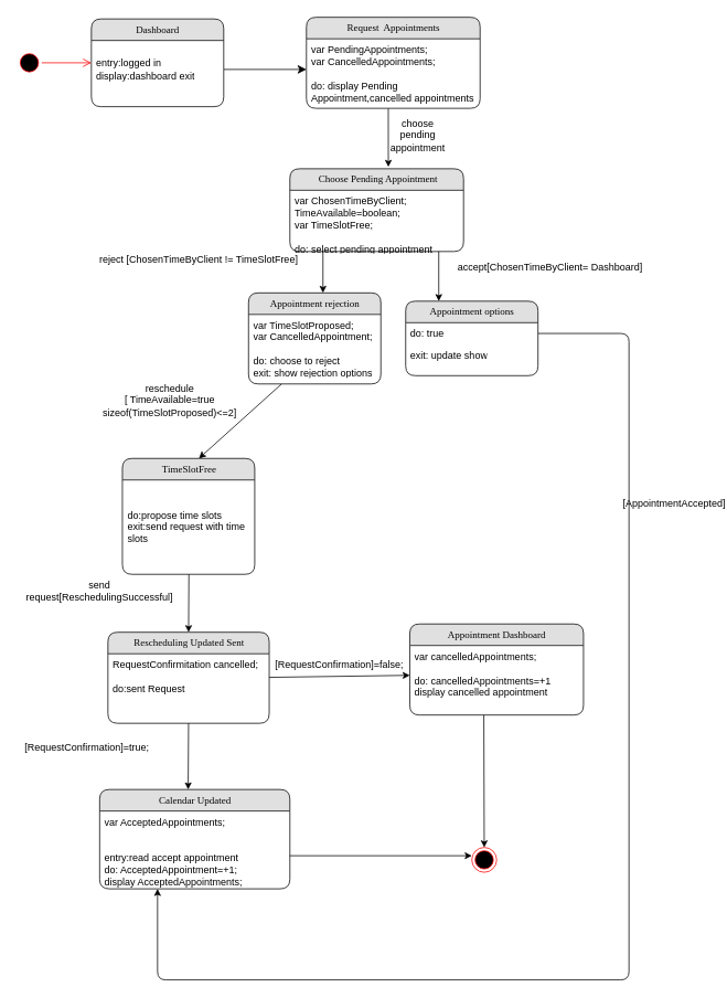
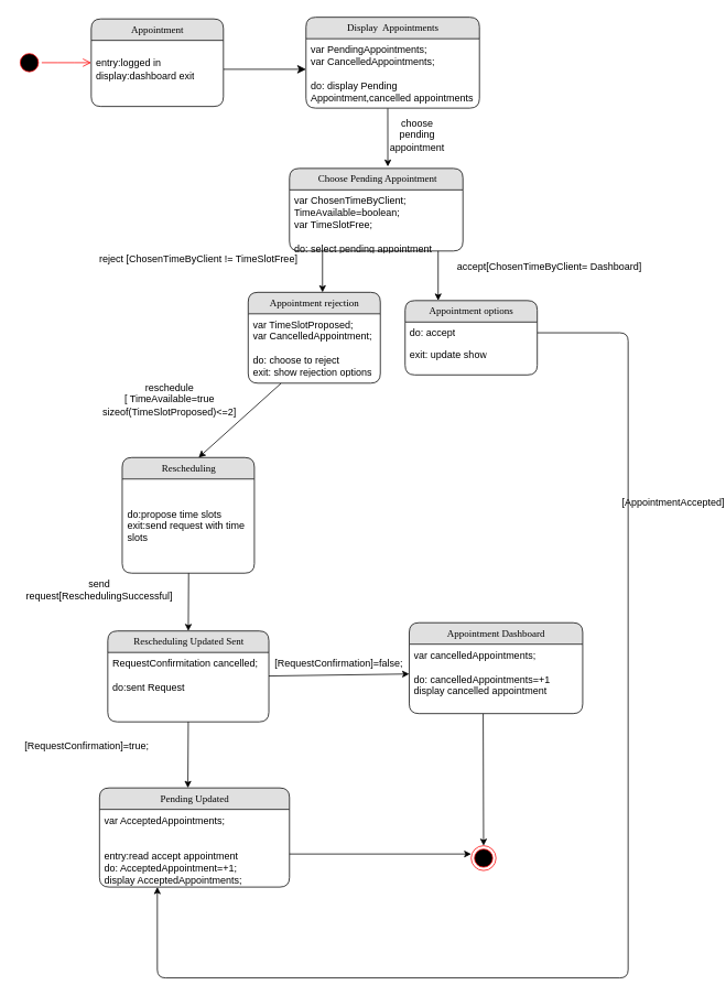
  <mxCell id="0" />
  <mxCell id="1" parent="0" />
  <mxCell id="2" style="edgeStyle=orthogonalEdgeStyle;html=1;labelBackgroundColor=none;startFill=0;startSize=8;endFill=1;endSize=8;fontFamily=Verdana;fontSize=12;" parent="1" source="12" edge="1"><mxGeometry relative="1" as="geometry"><mxPoint x="370" y="83" as="targetPoint" /><Array as="points"><mxPoint x="190" y="103" /></Array></mxGeometry></mxCell>
  <mxCell id="3" value="" style="endArrow=classic;html=1;entryX=0.567;entryY=-0.022;entryDx=0;entryDy=0;entryPerimeter=0;" parent="1" target="10" edge="1"><mxGeometry width="50" height="50" relative="1" as="geometry"><mxPoint x="469" y="130" as="sourcePoint" /><mxPoint x="450" y="183" as="targetPoint" /></mxGeometry></mxCell>
  <mxCell id="4" value="choose pending appointment" style="text;html=1;strokeColor=none;fillColor=none;align=center;verticalAlign=middle;whiteSpace=wrap;rounded=0;rotation=0;" parent="1" vertex="1"><mxGeometry x="480" y="153" width="50" height="20" as="geometry" /></mxCell>
  <mxCell id="5" value="" style="endArrow=classic;html=1;entryX=0.578;entryY=0;entryDx=0;entryDy=0;entryPerimeter=0;" parent="1" target="30" edge="1"><mxGeometry width="50" height="50" relative="1" as="geometry"><mxPoint x="340" y="463" as="sourcePoint" /><mxPoint x="340" y="583" as="targetPoint" /></mxGeometry></mxCell>
  <mxCell id="6" value="" style="ellipse;html=1;shape=startState;fillColor=#000000;strokeColor=#ff0000;" parent="1" vertex="1"><mxGeometry x="20" y="60" width="30" height="30" as="geometry" /></mxCell>
  <mxCell id="7" value="" style="edgeStyle=orthogonalEdgeStyle;html=1;verticalAlign=bottom;endArrow=open;endSize=8;strokeColor=#ff0000;" parent="1" source="6" edge="1"><mxGeometry relative="1" as="geometry"><mxPoint x="110" y="75" as="targetPoint" /></mxGeometry></mxCell>
- <mxCell id="8" value="Request&amp;nbsp; Appointments" style="swimlane;html=1;fontStyle=0;childLayout=stackLayout;horizontal=1;startSize=26;fillColor=#e0e0e0;horizontalStack=0;resizeParent=1;resizeLast=0;collapsible=1;marginBottom=0;swimlaneFillColor=#ffffff;align=center;rounded=1;shadow=0;comic=0;labelBackgroundColor=none;strokeWidth=1;fontFamily=Verdana;fontSize=12" parent="1" vertex="1"><mxGeometry x="370" y="20" width="210" height="110" as="geometry" /></mxCell>
+ <mxCell id="8" value="Display&amp;nbsp; Appointments" style="swimlane;html=1;fontStyle=0;childLayout=stackLayout;horizontal=1;startSize=26;fillColor=#e0e0e0;horizontalStack=0;resizeParent=1;resizeLast=0;collapsible=1;marginBottom=0;swimlaneFillColor=#ffffff;align=center;rounded=1;shadow=0;comic=0;labelBackgroundColor=none;strokeWidth=1;fontFamily=Verdana;fontSize=12" parent="1" vertex="1"><mxGeometry x="370" y="20" width="210" height="110" as="geometry" /></mxCell>
  <mxCell id="9" value="var PendingAppointments;&lt;br&gt;var CancelledAppointments;&lt;br&gt;&lt;br&gt;do: display Pending Appointment,cancelled appointments" style="text;html=1;strokeColor=none;fillColor=none;spacingLeft=4;spacingRight=4;whiteSpace=wrap;overflow=hidden;rotatable=0;points=[[0,0.5],[1,0.5]];portConstraint=eastwest;" parent="8" vertex="1"><mxGeometry y="26" width="210" height="84" as="geometry" /></mxCell>
  <mxCell id="10" value="&amp;nbsp;Choose Pending Appointment" style="swimlane;html=1;fontStyle=0;childLayout=stackLayout;horizontal=1;startSize=26;fillColor=#e0e0e0;horizontalStack=0;resizeParent=1;resizeLast=0;collapsible=1;marginBottom=0;swimlaneFillColor=#ffffff;align=center;rounded=1;shadow=0;comic=0;labelBackgroundColor=none;strokeWidth=1;fontFamily=Verdana;fontSize=12" parent="1" vertex="1"><mxGeometry x="350" y="203" width="210" height="100" as="geometry" /></mxCell>
  <mxCell id="11" value="var ChosenTimeByClient;&lt;br&gt;TimeAvailable=boolean;&lt;br&gt;var TimeSlotFree;&lt;br&gt;&lt;br&gt;do: select pending appointment" style="text;html=1;strokeColor=none;fillColor=none;spacingLeft=4;spacingRight=4;whiteSpace=wrap;overflow=hidden;rotatable=0;points=[[0,0.5],[1,0.5]];portConstraint=eastwest;" parent="10" vertex="1"><mxGeometry y="26" width="210" height="74" as="geometry" /></mxCell>
- <mxCell id="12" value="Dashboard" style="swimlane;html=1;fontStyle=0;childLayout=stackLayout;horizontal=1;startSize=26;fillColor=#e0e0e0;horizontalStack=0;resizeParent=1;resizeLast=0;collapsible=1;marginBottom=0;swimlaneFillColor=#ffffff;align=center;rounded=1;shadow=0;comic=0;labelBackgroundColor=none;strokeWidth=1;fontFamily=Verdana;fontSize=12" parent="1" vertex="1"><mxGeometry x="110" y="22" width="160" height="106" as="geometry" /></mxCell>
+ <mxCell id="12" value="Appointment" style="swimlane;html=1;fontStyle=0;childLayout=stackLayout;horizontal=1;startSize=26;fillColor=#e0e0e0;horizontalStack=0;resizeParent=1;resizeLast=0;collapsible=1;marginBottom=0;swimlaneFillColor=#ffffff;align=center;rounded=1;shadow=0;comic=0;labelBackgroundColor=none;strokeWidth=1;fontFamily=Verdana;fontSize=12" parent="1" vertex="1"><mxGeometry x="110" y="22" width="160" height="106" as="geometry" /></mxCell>
  <mxCell id="13" value="&lt;br&gt;entry:logged in&lt;br&gt;display:dashboard exit" style="text;html=1;strokeColor=none;fillColor=none;spacingLeft=4;spacingRight=4;whiteSpace=wrap;overflow=hidden;rotatable=0;points=[[0,0.5],[1,0.5]];portConstraint=eastwest;" parent="12" vertex="1"><mxGeometry y="26" width="160" height="54" as="geometry" /></mxCell>
  <mxCell id="14" value="" style="ellipse;html=1;shape=endState;fillColor=#000000;strokeColor=#ff0000;" parent="1" vertex="1"><mxGeometry x="570" y="1023" width="30" height="30" as="geometry" /></mxCell>
  <mxCell id="15" value="" style="endArrow=classic;html=1;entryX=0.25;entryY=0;entryDx=0;entryDy=0;" parent="1" target="32" edge="1"><mxGeometry width="50" height="50" relative="1" as="geometry"><mxPoint x="530" y="303" as="sourcePoint" /><mxPoint x="499" y="358" as="targetPoint" /></mxGeometry></mxCell>
  <mxCell id="16" value="accept[ChosenTimeByClient= Dashboard]" style="text;html=1;strokeColor=none;fillColor=none;align=center;verticalAlign=middle;whiteSpace=wrap;rounded=0;" parent="1" vertex="1"><mxGeometry x="525" y="313" width="280" height="20" as="geometry" /></mxCell>
  <mxCell id="17" value="" style="endArrow=classic;html=1;" parent="1" edge="1"><mxGeometry width="50" height="50" relative="1" as="geometry"><mxPoint x="390" y="303" as="sourcePoint" /><mxPoint x="390" y="353" as="targetPoint" /></mxGeometry></mxCell>
  <mxCell id="18" value="reschedule&lt;br&gt;[ TimeAvailable=true&lt;br&gt;sizeof(TimeSlotProposed)&amp;lt;=2]" style="text;html=1;strokeColor=none;fillColor=none;align=center;verticalAlign=middle;whiteSpace=wrap;rounded=0;rotation=0;" parent="1" vertex="1"><mxGeometry x="110" y="473" width="190" height="20" as="geometry" /></mxCell>
  <mxCell id="19" value="[AppointmentAccepted]" style="text;html=1;strokeColor=none;fillColor=none;align=center;verticalAlign=middle;whiteSpace=wrap;rounded=0;" parent="1" vertex="1"><mxGeometry x="795" y="598" width="40" height="20" as="geometry" /></mxCell>
  <mxCell id="20" value="" style="endArrow=classic;html=1;exitX=1;exitY=0.5;exitDx=0;exitDy=0;" parent="1" source="33" edge="1"><mxGeometry width="50" height="50" relative="1" as="geometry"><mxPoint x="780" y="403" as="sourcePoint" /><mxPoint x="190" y="1073" as="targetPoint" /><Array as="points"><mxPoint x="760" y="402" /><mxPoint x="760" y="1183" /><mxPoint x="190" y="1183" /></Array></mxGeometry></mxCell>
  <mxCell id="21" value="reject [ChosenTimeByClient != TimeSlotFree]" style="text;html=1;strokeColor=none;fillColor=none;align=center;verticalAlign=middle;whiteSpace=wrap;rounded=0;" parent="1" vertex="1"><mxGeometry x="100" y="303" width="280" height="20" as="geometry" /></mxCell>
  <mxCell id="22" value="Appointment rejection" style="swimlane;html=1;fontStyle=0;childLayout=stackLayout;horizontal=1;startSize=26;fillColor=#e0e0e0;horizontalStack=0;resizeParent=1;resizeLast=0;collapsible=1;marginBottom=0;swimlaneFillColor=#ffffff;align=center;rounded=1;shadow=0;comic=0;labelBackgroundColor=none;strokeWidth=1;fontFamily=Verdana;fontSize=12" parent="1" vertex="1"><mxGeometry x="300" y="353" width="160" height="110" as="geometry" /></mxCell>
  <mxCell id="23" value="var TimeSlotProposed;&lt;br&gt;var CancelledAppointment;&lt;br&gt;&lt;br&gt;do: choose to reject&lt;br&gt;exit: show rejection options" style="text;html=1;strokeColor=none;fillColor=none;spacingLeft=4;spacingRight=4;whiteSpace=wrap;overflow=hidden;rotatable=0;points=[[0,0.5],[1,0.5]];portConstraint=eastwest;" parent="22" vertex="1"><mxGeometry y="26" width="160" height="74" as="geometry" /></mxCell>
  <mxCell id="24" value="" style="endArrow=classic;html=1;entryX=0.5;entryY=0;entryDx=0;entryDy=0;" parent="1" target="25" edge="1"><mxGeometry width="50" height="50" relative="1" as="geometry"><mxPoint x="228" y="673" as="sourcePoint" /><mxPoint x="240" y="693" as="targetPoint" /></mxGeometry></mxCell>
  <mxCell id="25" value="Rescheduling Updated Sent" style="swimlane;html=1;fontStyle=0;childLayout=stackLayout;horizontal=1;startSize=26;fillColor=#e0e0e0;horizontalStack=0;resizeParent=1;resizeLast=0;collapsible=1;marginBottom=0;swimlaneFillColor=#ffffff;align=center;rounded=1;shadow=0;comic=0;labelBackgroundColor=none;strokeWidth=1;fontFamily=Verdana;fontSize=12" parent="1" vertex="1"><mxGeometry x="130" y="763" width="195" height="110" as="geometry" /></mxCell>
  <mxCell id="26" value="RequestConfirmitation cancelled;&lt;br&gt;&lt;br&gt;do:sent Request&lt;br&gt;&lt;br&gt;&lt;br&gt;&lt;br&gt;" style="text;html=1;strokeColor=none;fillColor=none;spacingLeft=4;spacingRight=4;whiteSpace=wrap;overflow=hidden;rotatable=0;points=[[0,0.5],[1,0.5]];portConstraint=eastwest;" parent="25" vertex="1"><mxGeometry y="26" width="195" height="84" as="geometry" /></mxCell>
  <mxCell id="27" value="[RequestConfirmation]=false;" style="text;html=1;strokeColor=none;fillColor=none;align=center;verticalAlign=middle;whiteSpace=wrap;rounded=0;rotation=0;" parent="1" vertex="1"><mxGeometry x="325" y="793" width="170" height="20" as="geometry" /></mxCell>
  <mxCell id="28" value="[RequestConfirmation]=true;" style="text;html=1;strokeColor=none;fillColor=none;align=center;verticalAlign=middle;whiteSpace=wrap;rounded=0;rotation=0;" parent="1" vertex="1"><mxGeometry x="20" y="893" width="170" height="20" as="geometry" /></mxCell>
  <mxCell id="29" value="send request[ReschedulingSuccessful]" style="text;html=1;strokeColor=none;fillColor=none;align=center;verticalAlign=middle;whiteSpace=wrap;rounded=0;rotation=0;" parent="1" vertex="1"><mxGeometry x="70" y="703" width="100" height="20" as="geometry" /></mxCell>
- <mxCell id="30" value="TimeSlotFree" style="swimlane;html=1;fontStyle=0;childLayout=stackLayout;horizontal=1;startSize=26;fillColor=#e0e0e0;horizontalStack=0;resizeParent=1;resizeLast=0;collapsible=1;marginBottom=0;swimlaneFillColor=#ffffff;align=center;rounded=1;shadow=0;comic=0;labelBackgroundColor=none;strokeWidth=1;fontFamily=Verdana;fontSize=12" parent="1" vertex="1"><mxGeometry x="147.5" y="553" width="160" height="140" as="geometry" /></mxCell>
+ <mxCell id="30" value="Rescheduling" style="swimlane;html=1;fontStyle=0;childLayout=stackLayout;horizontal=1;startSize=26;fillColor=#e0e0e0;horizontalStack=0;resizeParent=1;resizeLast=0;collapsible=1;marginBottom=0;swimlaneFillColor=#ffffff;align=center;rounded=1;shadow=0;comic=0;labelBackgroundColor=none;strokeWidth=1;fontFamily=Verdana;fontSize=12" parent="1" vertex="1"><mxGeometry x="147.5" y="553" width="160" height="140" as="geometry" /></mxCell>
  <mxCell id="31" value="&lt;br&gt;&lt;br&gt;do:propose time slots&lt;br&gt;exit:send request with time slots" style="text;html=1;strokeColor=none;fillColor=none;spacingLeft=4;spacingRight=4;whiteSpace=wrap;overflow=hidden;rotatable=0;points=[[0,0.5],[1,0.5]];portConstraint=eastwest;" parent="30" vertex="1"><mxGeometry y="26" width="160" height="104" as="geometry" /></mxCell>
  <mxCell id="32" value="Appointment options" style="swimlane;html=1;fontStyle=0;childLayout=stackLayout;horizontal=1;startSize=26;fillColor=#e0e0e0;horizontalStack=0;resizeParent=1;resizeLast=0;collapsible=1;marginBottom=0;swimlaneFillColor=#ffffff;align=center;rounded=1;shadow=0;comic=0;labelBackgroundColor=none;strokeWidth=1;fontFamily=Verdana;fontSize=12" parent="1" vertex="1"><mxGeometry x="490" y="363" width="160" height="90" as="geometry" /></mxCell>
- <mxCell id="33" value="do: true" style="text;html=1;strokeColor=none;fillColor=none;spacingLeft=4;spacingRight=4;whiteSpace=wrap;overflow=hidden;rotatable=0;points=[[0,0.5],[1,0.5]];portConstraint=eastwest;" parent="32" vertex="1"><mxGeometry y="26" width="160" height="26" as="geometry" /></mxCell>
+ <mxCell id="33" value="do: accept" style="text;html=1;strokeColor=none;fillColor=none;spacingLeft=4;spacingRight=4;whiteSpace=wrap;overflow=hidden;rotatable=0;points=[[0,0.5],[1,0.5]];portConstraint=eastwest;" parent="32" vertex="1"><mxGeometry y="26" width="160" height="26" as="geometry" /></mxCell>
  <mxCell id="34" value="exit: update show" style="text;html=1;strokeColor=none;fillColor=none;spacingLeft=4;spacingRight=4;whiteSpace=wrap;overflow=hidden;rotatable=0;points=[[0,0.5],[1,0.5]];portConstraint=eastwest;" parent="32" vertex="1"><mxGeometry y="52" width="160" height="26" as="geometry" /></mxCell>
  <mxCell id="35" value="" style="endArrow=classic;html=1;strokeColor=#000000;" parent="1" edge="1"><mxGeometry width="50" height="50" relative="1" as="geometry"><mxPoint x="320" y="1033" as="sourcePoint" /><mxPoint x="570" y="1033" as="targetPoint" /></mxGeometry></mxCell>
  <mxCell id="36" value="" style="endArrow=classic;html=1;entryX=0.5;entryY=0;entryDx=0;entryDy=0;" parent="1" target="14" edge="1"><mxGeometry width="50" height="50" relative="1" as="geometry"><mxPoint x="584.5" y="863" as="sourcePoint" /><mxPoint x="584.5" y="1013" as="targetPoint" /></mxGeometry></mxCell>
  <mxCell id="37" value="Appointment Dashboard" style="swimlane;html=1;fontStyle=0;childLayout=stackLayout;horizontal=1;startSize=26;fillColor=#e0e0e0;horizontalStack=0;resizeParent=1;resizeLast=0;collapsible=1;marginBottom=0;swimlaneFillColor=#ffffff;align=center;rounded=1;shadow=0;comic=0;labelBackgroundColor=none;strokeWidth=1;fontFamily=Verdana;fontSize=12" parent="1" vertex="1"><mxGeometry x="495" y="753" width="210" height="110" as="geometry" /></mxCell>
  <mxCell id="38" value="var cancelledAppointments;&lt;br&gt;&lt;br&gt;do: cancelledAppointments=+1&amp;nbsp;&lt;br&gt;display cancelled appointment" style="text;html=1;strokeColor=none;fillColor=none;spacingLeft=4;spacingRight=4;whiteSpace=wrap;overflow=hidden;rotatable=0;points=[[0,0.5],[1,0.5]];portConstraint=eastwest;" parent="37" vertex="1"><mxGeometry y="26" width="210" height="84" as="geometry" /></mxCell>
- <mxCell id="39" value="Calendar Updated" style="swimlane;html=1;fontStyle=0;childLayout=stackLayout;horizontal=1;startSize=26;fillColor=#e0e0e0;horizontalStack=0;resizeParent=1;resizeLast=0;collapsible=1;marginBottom=0;swimlaneFillColor=#ffffff;align=center;rounded=1;shadow=0;comic=0;labelBackgroundColor=none;strokeWidth=1;fontFamily=Verdana;fontSize=12" parent="1" vertex="1"><mxGeometry x="120" y="953" width="230" height="120" as="geometry" /></mxCell>
+ <mxCell id="39" value="Pending Updated" style="swimlane;html=1;fontStyle=0;childLayout=stackLayout;horizontal=1;startSize=26;fillColor=#e0e0e0;horizontalStack=0;resizeParent=1;resizeLast=0;collapsible=1;marginBottom=0;swimlaneFillColor=#ffffff;align=center;rounded=1;shadow=0;comic=0;labelBackgroundColor=none;strokeWidth=1;fontFamily=Verdana;fontSize=12" parent="1" vertex="1"><mxGeometry x="120" y="953" width="230" height="120" as="geometry" /></mxCell>
  <mxCell id="40" value="var AcceptedAppointments;&lt;br&gt;&lt;br&gt;&lt;br&gt;entry:read accept appointment&lt;br&gt;do: AcceptedAppointment=+1;&lt;br&gt;display AcceptedAppointments;" style="text;html=1;strokeColor=none;fillColor=none;spacingLeft=4;spacingRight=4;whiteSpace=wrap;overflow=hidden;rotatable=0;points=[[0,0.5],[1,0.5]];portConstraint=eastwest;" parent="39" vertex="1"><mxGeometry y="26" width="230" height="94" as="geometry" /></mxCell>
  <mxCell id="41" value="" style="endArrow=classic;html=1;" parent="1" edge="1"><mxGeometry width="50" height="50" relative="1" as="geometry"><mxPoint x="227.5" y="873" as="sourcePoint" /><mxPoint x="227" y="953" as="targetPoint" /></mxGeometry></mxCell>
  <mxCell id="42" value="" style="endArrow=classic;html=1;strokeColor=#000000;entryX=0;entryY=0.429;entryDx=0;entryDy=0;entryPerimeter=0;" parent="1" target="38" edge="1"><mxGeometry width="50" height="50" relative="1" as="geometry"><mxPoint x="325" y="817.5" as="sourcePoint" /><mxPoint x="495" y="821" as="targetPoint" /></mxGeometry></mxCell>
